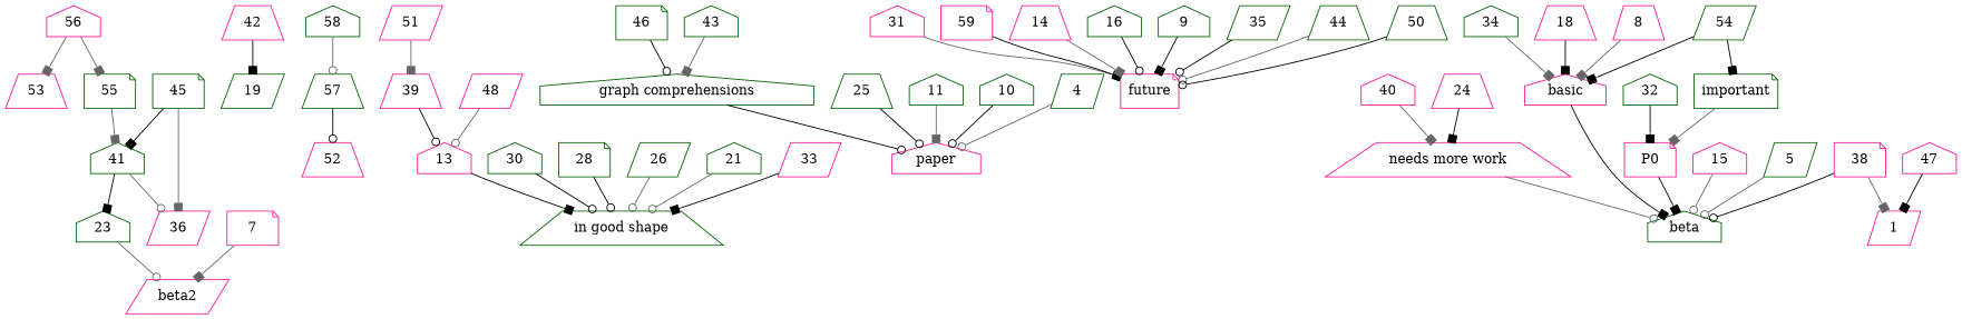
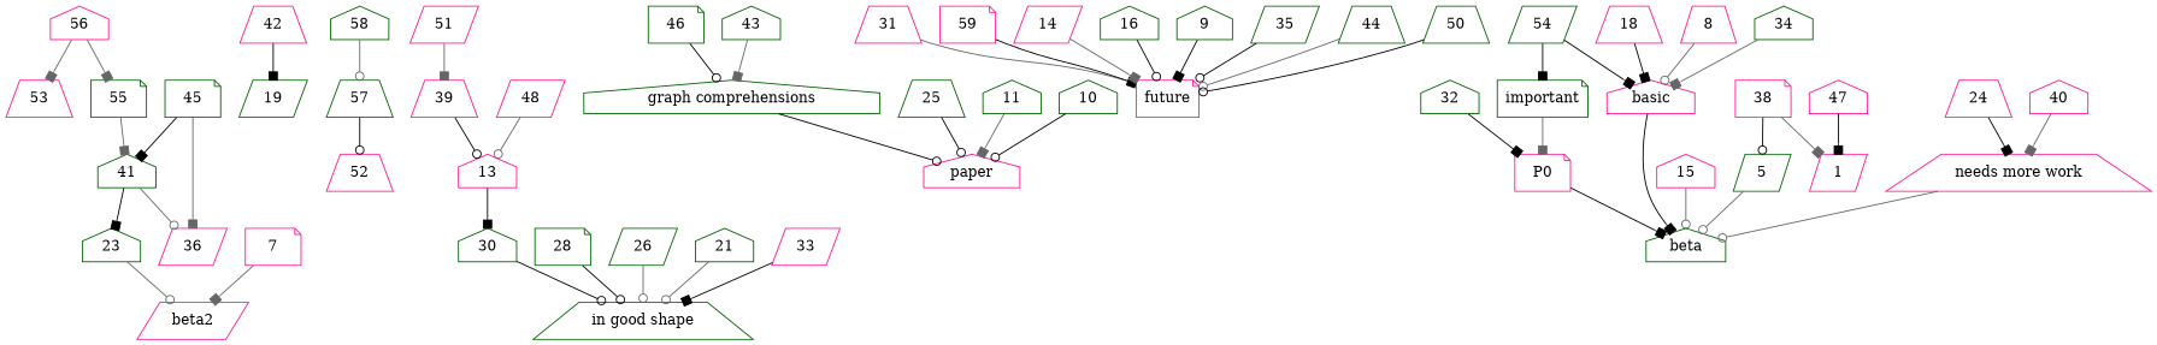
  digraph {
    node [color=darkgreen shape=house]
    edge [arrowhead=box color=black]
    56 [color=deeppink]
    53 [color=deeppink shape=trapezium]
    55 [shape=note]
    41
    36 [color=deeppink shape=parallelogram]
    23
    42 [color=deeppink shape=trapezium]
    19 [shape=parallelogram]
    45 [shape=note]
    beta2 [color=deeppink shape=parallelogram]
    57 [shape=trapezium]
    58
    52 [color=deeppink shape=trapezium]
    51 [color=deeppink shape=parallelogram]
    39 [color=deeppink shape=trapezium]
    13 [color=deeppink]
    "in good shape" [shape=trapezium]
    46 [shape=note]
    "graph comprehensions"
    paper [color=deeppink]
    43
    48 [color=deeppink shape=parallelogram]
-   31 [color=deeppink]
+   31 [color=deeppink shape=trapezium]
    future [color=deeppink shape=note]
    59 [color=deeppink shape=note]
-   14 [color=deeppink shape=trapezium]
+   14 [color=deeppink shape=parallelogram]
    16
    9
    35 [shape=parallelogram]
    44 [shape=trapezium]
    50 [shape=trapezium]
    30
    28 [shape=note]
    26 [shape=parallelogram]
    21
    33 [color=deeppink shape=parallelogram]
    40 [color=deeppink]
    "needs more work" [color=deeppink shape=trapezium]
    beta
    24 [color=deeppink shape=trapezium]
    P0 [color=deeppink shape=note]
    32
    15 [color=deeppink]
    5 [shape=parallelogram]
    38 [color=deeppink shape=note]
    1 [color=deeppink shape=parallelogram]
    54 [shape=parallelogram]
    basic [color=deeppink]
    important [shape=note]
    34
    18 [color=deeppink shape=trapezium]
    8 [color=deeppink shape=trapezium]
    7 [color=deeppink shape=note]
    25 [shape=trapezium]
    11
    10
-   4 [shape=parallelogram]
    47 [color=deeppink]
    56 -> 53 [color=gray40]
    56 -> 55 [color=gray40]
    55 -> 41 [color=gray40]
    41 -> 36 [arrowhead=odot color=gray40]
    41 -> 23
    23 -> beta2 [arrowhead=odot color=gray40]
    42 -> 19
    45 -> 41
    45 -> 36 [color=gray40]
    57 -> 52 [arrowhead=odot]
    58 -> 57 [arrowhead=odot color=gray40]
    51 -> 39 [color=gray40]
    39 -> 13 [arrowhead=odot]
-   13 -> "in good shape"
+   13 -> 30
    46 -> "graph comprehensions" [arrowhead=odot]
    "graph comprehensions" -> paper [arrowhead=odot]
    43 -> "graph comprehensions" [color=gray40]
    48 -> 13 [arrowhead=odot color=gray40]
    31 -> future [color=gray40]
    59 -> future
    14 -> future [color=gray40]
    16 -> future [arrowhead=odot]
    9 -> future
    35 -> future [arrowhead=odot]
    44 -> future [arrowhead=odot color=gray40]
    50 -> future [arrowhead=odot]
    30 -> "in good shape" [arrowhead=odot]
    28 -> "in good shape" [arrowhead=odot]
    26 -> "in good shape" [arrowhead=odot color=gray40]
    21 -> "in good shape" [arrowhead=odot color=gray40]
    33 -> "in good shape"
    40 -> "needs more work" [color=gray40]
    "needs more work" -> beta [arrowhead=odot color=gray40]
    24 -> "needs more work"
    P0 -> beta
    32 -> P0
    15 -> beta [arrowhead=odot color=gray40]
    5 -> beta [arrowhead=odot color=gray40]
-   38 -> beta [arrowhead=odot]
+   38 -> 5 [arrowhead=odot]
    38 -> 1 [color=gray40]
    54 -> basic
    54 -> important
    basic -> beta
    important -> P0 [color=gray40]
    34 -> basic [color=gray40]
    18 -> basic
-   8 -> basic [color=gray40]
+   8 -> basic [arrowhead=odot color=gray40]
    7 -> beta2 [color=gray40]
    25 -> paper [arrowhead=odot]
    11 -> paper [color=gray40]
    10 -> paper [arrowhead=odot]
-   4 -> paper [arrowhead=odot color=gray40]
    47 -> 1
  }
